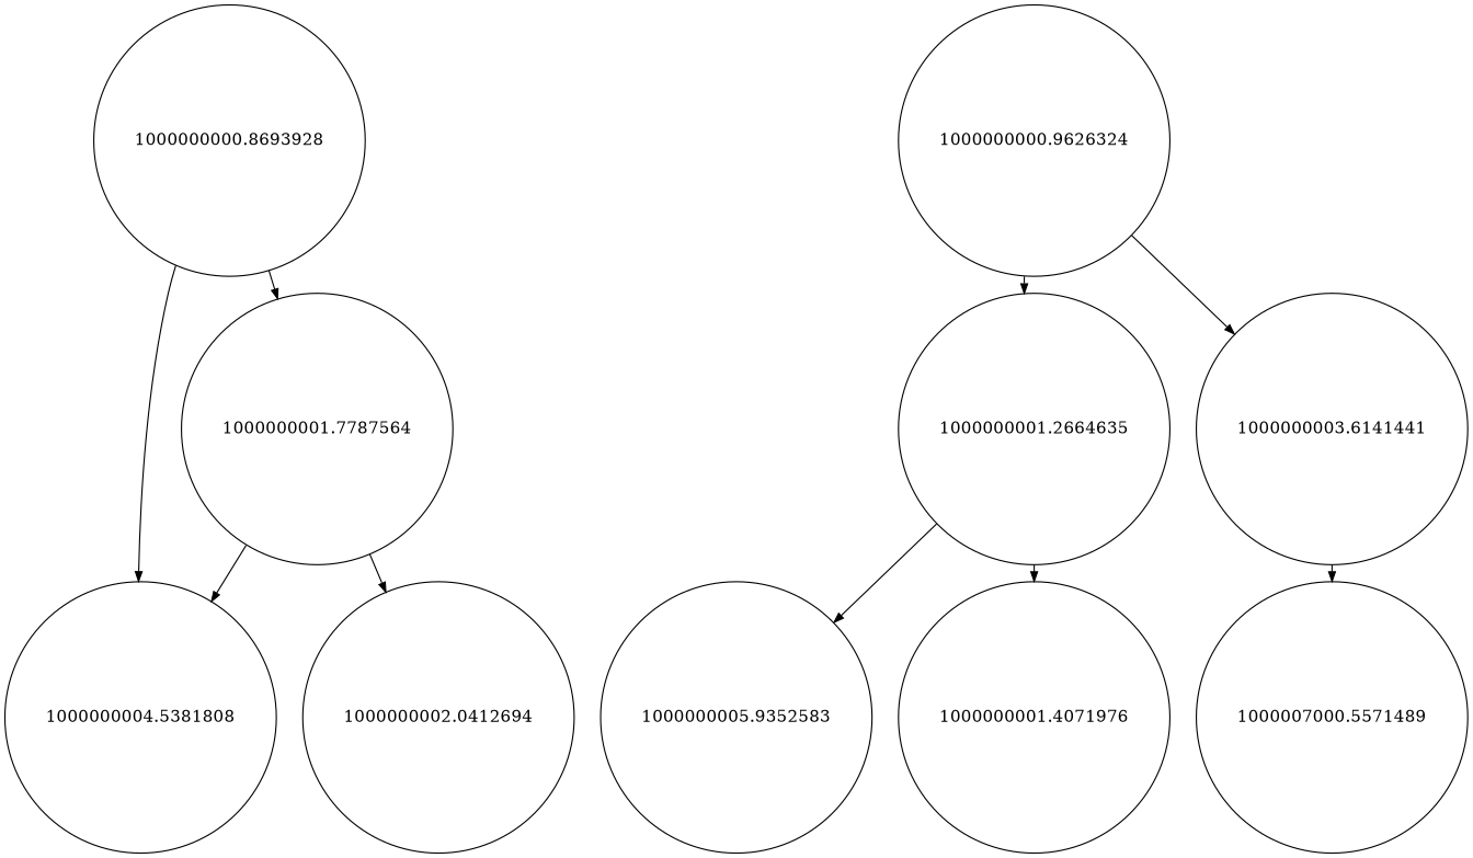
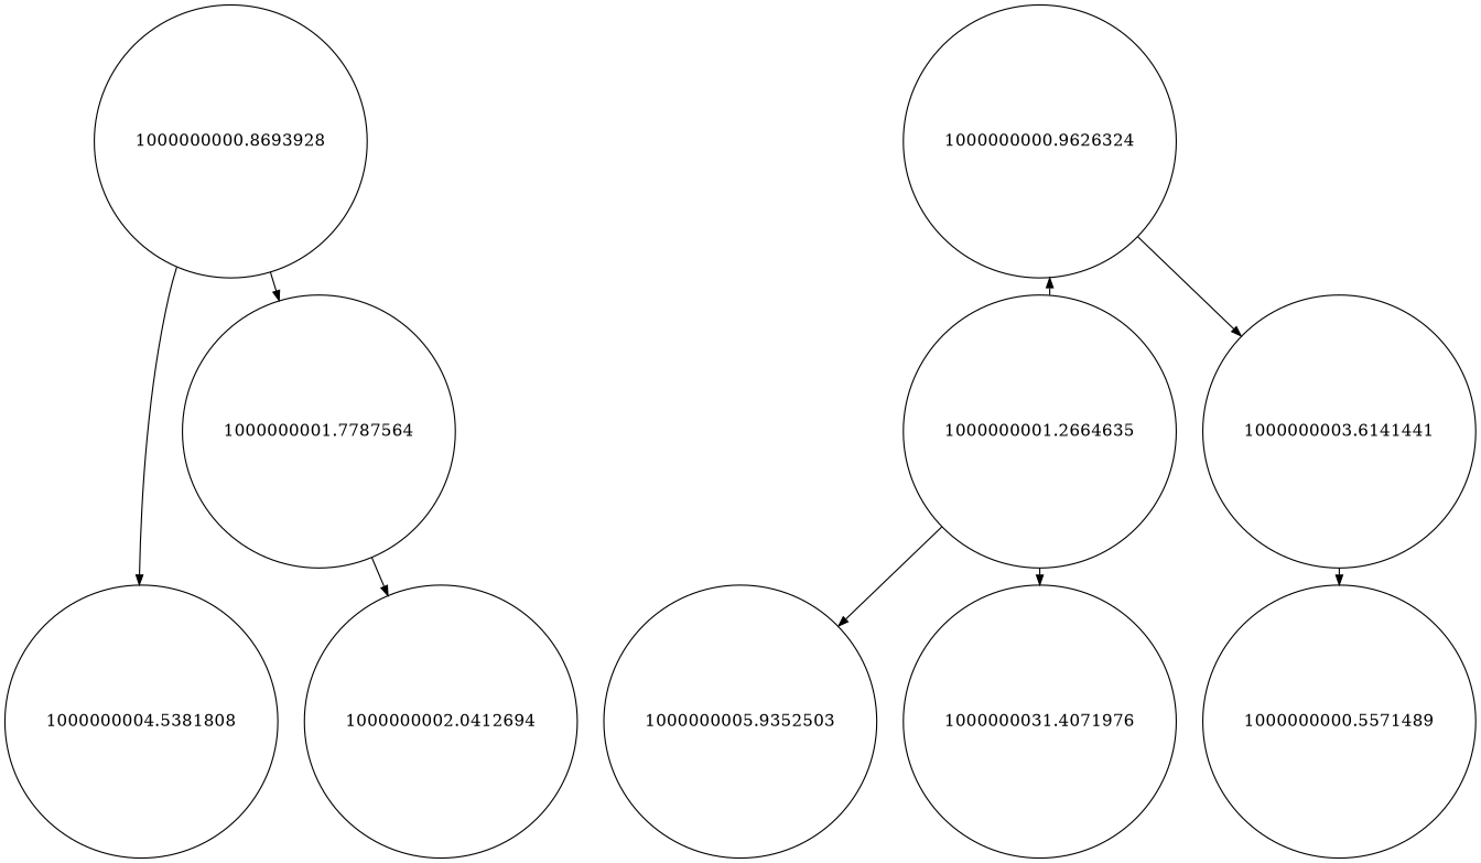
  digraph {
    nodesep=0.3
    ranksep=0.2
    node [shape=circle]
    edge [arrowsize=0.8 side=left]
    n1 [label=1000000000.8693928]
    n2 [label=1000000001.7787564]
    n3 [label=1000000004.5381808]
    n4 [label=1000000000.9626324]
    n5 [label=1000000001.2664635]
    n6 [label=1000000003.6141441]
    n7 [label=1000000002.0412694]
-   n8 [label=1000000005.9352583]
-   n9 [label=1000000001.4071976]
-   n10 [label=1000007000.5571489]
+   n8 [label=1000000005.9352503]
+   n9 [label=1000000031.4071976]
+   n10 [label=1000000000.5571489]
    n1 -> n2 [side=""]
    n1 -> n3
-   n2 -> n3
    n2 -> n7 [side=""]
-   n4 -> n5
+   n5 -> n4
    n4 -> n6 [side=""]
    n5 -> n8
    n5 -> n9 [side=""]
    n6 -> n10
  }
